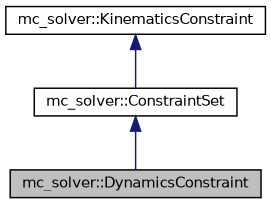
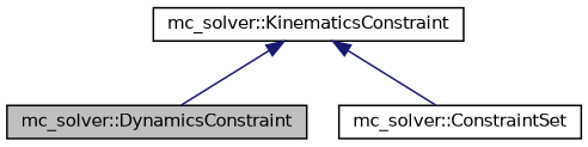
  digraph {
    node [color=black fillcolor=white fontname=Helvetica fontsize=10 shape=record style=filled]
    edge [color=midnightblue dir=back fontname=Helvetica fontsize=10 labelfontname=Helvetica labelfontsize=10 style=solid]
    n1 [fillcolor=grey75 fontcolor=black height=0.2 label="mc_solver::DynamicsConstraint" width=0.4]
    n2 [height=0.2 label="mc_solver::KinematicsConstraint" width=0.4]
    n3 [height=0.2 label="mc_solver::ConstraintSet" width=0.4]
-   n3 -> n1
+   n2 -> n1
    n2 -> n3
  }
